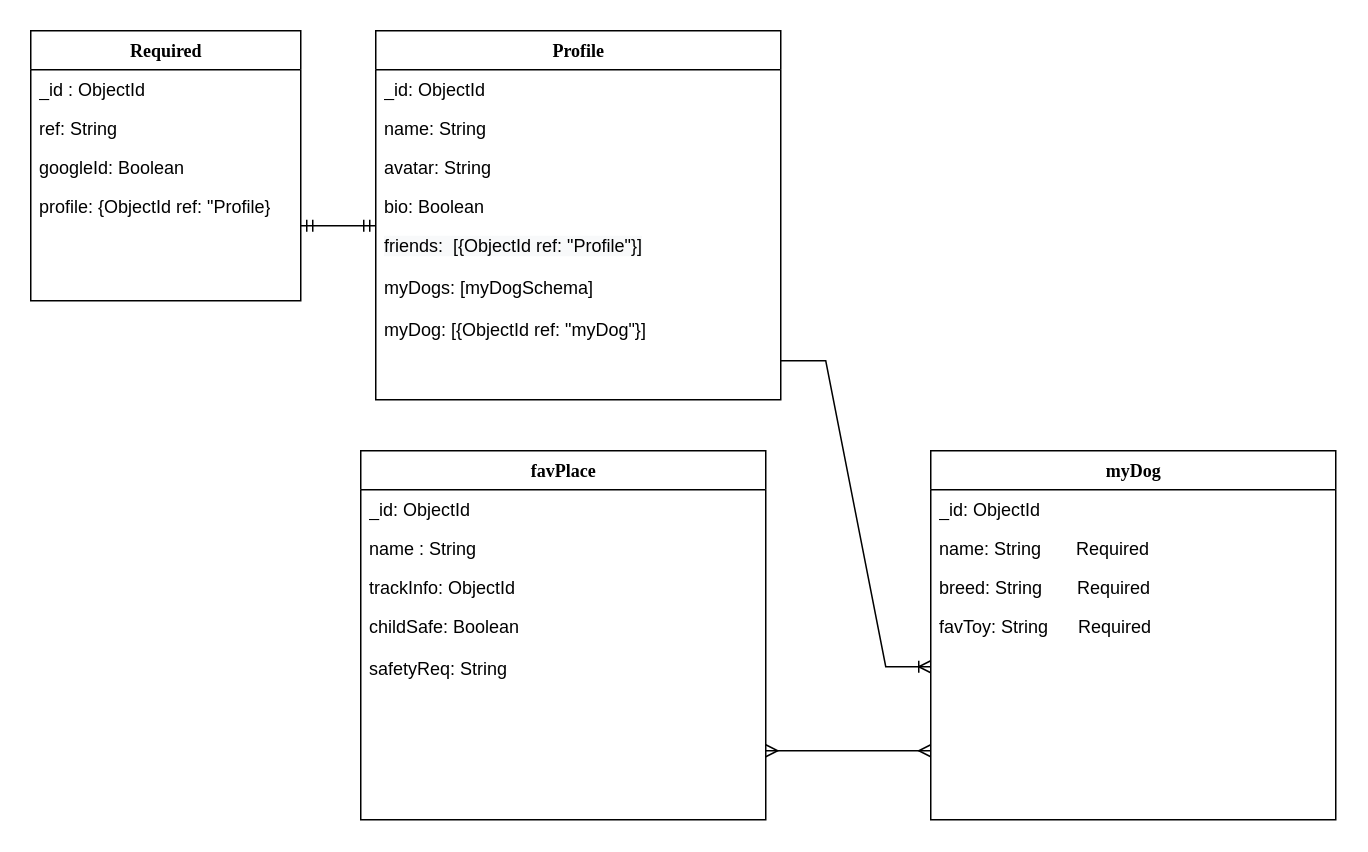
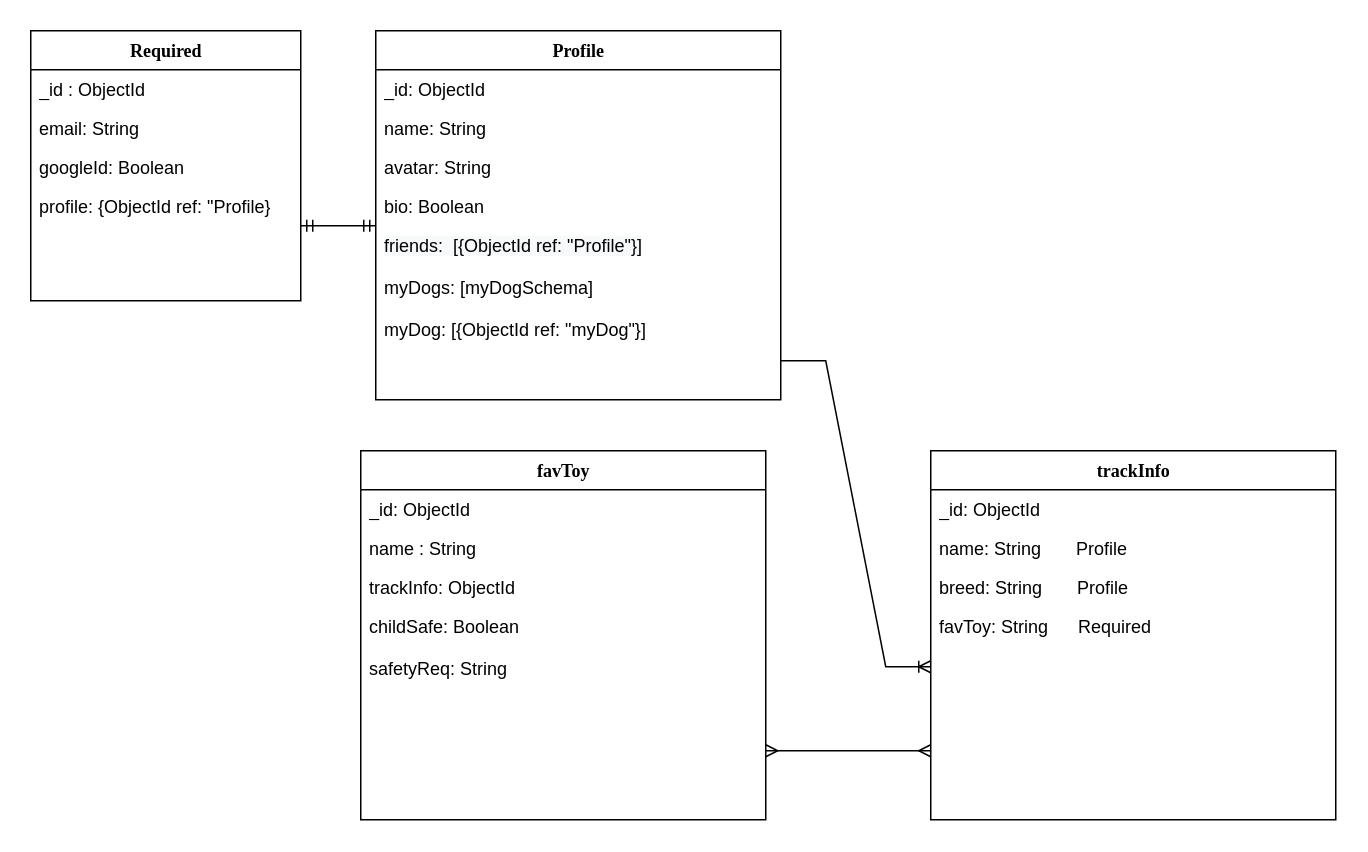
  <mxCell id="0" />
  <mxCell id="1" parent="0" />
  <mxCell id="2" value="Required" style="swimlane;html=1;fontStyle=1;align=center;verticalAlign=top;childLayout=stackLayout;horizontal=1;startSize=26;horizontalStack=0;resizeParent=1;resizeLast=0;collapsible=1;marginBottom=0;swimlaneFillColor=#ffffff;rounded=0;shadow=0;comic=0;labelBackgroundColor=none;strokeWidth=1;fillColor=none;fontFamily=Verdana;fontSize=12" parent="1" vertex="1"><mxGeometry x="20" y="20" width="180" height="180" as="geometry" /></mxCell>
  <mxCell id="3" value="_id : ObjectId" style="text;html=1;strokeColor=none;fillColor=none;align=left;verticalAlign=top;spacingLeft=4;spacingRight=4;whiteSpace=wrap;overflow=hidden;rotatable=0;points=[[0,0.5],[1,0.5]];portConstraint=eastwest;" parent="2" vertex="1"><mxGeometry y="26" width="180" height="26" as="geometry" /></mxCell>
- <mxCell id="4" value="ref: String" style="text;html=1;strokeColor=none;fillColor=none;align=left;verticalAlign=top;spacingLeft=4;spacingRight=4;whiteSpace=wrap;overflow=hidden;rotatable=0;points=[[0,0.5],[1,0.5]];portConstraint=eastwest;" parent="2" vertex="1"><mxGeometry y="52" width="180" height="26" as="geometry" /></mxCell>
+ <mxCell id="4" value="email: String" style="text;html=1;strokeColor=none;fillColor=none;align=left;verticalAlign=top;spacingLeft=4;spacingRight=4;whiteSpace=wrap;overflow=hidden;rotatable=0;points=[[0,0.5],[1,0.5]];portConstraint=eastwest;" parent="2" vertex="1"><mxGeometry y="52" width="180" height="26" as="geometry" /></mxCell>
  <mxCell id="5" value="googleId: Boolean" style="text;html=1;strokeColor=none;fillColor=none;align=left;verticalAlign=top;spacingLeft=4;spacingRight=4;whiteSpace=wrap;overflow=hidden;rotatable=0;points=[[0,0.5],[1,0.5]];portConstraint=eastwest;" parent="2" vertex="1"><mxGeometry y="78" width="180" height="26" as="geometry" /></mxCell>
  <mxCell id="6" value="profile: {ObjectId ref: &quot;Profile}" style="text;html=1;strokeColor=none;fillColor=none;align=left;verticalAlign=top;spacingLeft=4;spacingRight=4;whiteSpace=wrap;overflow=hidden;rotatable=0;points=[[0,0.5],[1,0.5]];portConstraint=eastwest;" parent="2" vertex="1"><mxGeometry y="104" width="180" height="26" as="geometry" /></mxCell>
  <mxCell id="7" value="Profile" style="swimlane;html=1;fontStyle=1;align=center;verticalAlign=top;childLayout=stackLayout;horizontal=1;startSize=26;horizontalStack=0;resizeParent=1;resizeLast=0;collapsible=1;marginBottom=0;swimlaneFillColor=#ffffff;rounded=0;shadow=0;comic=0;labelBackgroundColor=none;strokeWidth=1;fillColor=none;fontFamily=Verdana;fontSize=12" parent="1" vertex="1"><mxGeometry x="250" y="20" width="270" height="246" as="geometry" /></mxCell>
  <mxCell id="8" value="_id: ObjectId" style="text;html=1;strokeColor=none;fillColor=none;align=left;verticalAlign=top;spacingLeft=4;spacingRight=4;whiteSpace=wrap;overflow=hidden;rotatable=0;points=[[0,0.5],[1,0.5]];portConstraint=eastwest;" parent="7" vertex="1"><mxGeometry y="26" width="270" height="26" as="geometry" /></mxCell>
  <mxCell id="9" value="name: String" style="text;html=1;strokeColor=none;fillColor=none;align=left;verticalAlign=top;spacingLeft=4;spacingRight=4;whiteSpace=wrap;overflow=hidden;rotatable=0;points=[[0,0.5],[1,0.5]];portConstraint=eastwest;" parent="7" vertex="1"><mxGeometry y="52" width="270" height="26" as="geometry" /></mxCell>
  <mxCell id="10" value="avatar: String" style="text;html=1;strokeColor=none;fillColor=none;align=left;verticalAlign=top;spacingLeft=4;spacingRight=4;whiteSpace=wrap;overflow=hidden;rotatable=0;points=[[0,0.5],[1,0.5]];portConstraint=eastwest;" parent="7" vertex="1"><mxGeometry y="78" width="270" height="26" as="geometry" /></mxCell>
  <mxCell id="11" value="bio: Boolean" style="text;html=1;strokeColor=none;fillColor=none;align=left;verticalAlign=top;spacingLeft=4;spacingRight=4;whiteSpace=wrap;overflow=hidden;rotatable=0;points=[[0,0.5],[1,0.5]];portConstraint=eastwest;" parent="7" vertex="1"><mxGeometry y="104" width="270" height="26" as="geometry" /></mxCell>
  <mxCell id="12" value="" style="edgeStyle=entityRelationEdgeStyle;fontSize=12;html=1;endArrow=ERmandOne;startArrow=ERmandOne;rounded=0;entryX=0;entryY=0;entryDx=0;entryDy=0;entryPerimeter=0;" edge="1" parent="7" target="13"><mxGeometry width="100" height="100" relative="1" as="geometry"><mxPoint x="-50" y="130" as="sourcePoint" /><mxPoint x="80" y="129" as="targetPoint" /></mxGeometry></mxCell>
  <mxCell id="13" value="&lt;span style=&quot;color: rgb(0 , 0 , 0) ; font-family: &amp;#34;helvetica&amp;#34; ; font-size: 12px ; font-style: normal ; font-weight: 400 ; letter-spacing: normal ; text-align: left ; text-indent: 0px ; text-transform: none ; word-spacing: 0px ; background-color: rgb(248 , 249 , 250) ; display: inline ; float: none&quot;&gt;friends:&amp;nbsp; [{ObjectId ref: &quot;Profile&quot;}]&lt;/span&gt;&lt;br&gt;" style="text;html=1;strokeColor=none;fillColor=none;align=left;verticalAlign=top;spacingLeft=4;spacingRight=4;whiteSpace=wrap;overflow=hidden;rotatable=0;points=[[0,0.5],[1,0.5]];portConstraint=eastwest;" parent="7" vertex="1"><mxGeometry y="130" width="270" height="28" as="geometry" /></mxCell>
  <mxCell id="14" value="&lt;font face=&quot;helvetica&quot;&gt;myDogs: [myDogSchema]&lt;/font&gt;" style="text;html=1;strokeColor=none;fillColor=none;align=left;verticalAlign=top;spacingLeft=4;spacingRight=4;whiteSpace=wrap;overflow=hidden;rotatable=0;points=[[0,0.5],[1,0.5]];portConstraint=eastwest;" vertex="1" parent="7"><mxGeometry y="158" width="270" height="28" as="geometry" /></mxCell>
  <mxCell id="15" value="&lt;font face=&quot;helvetica&quot;&gt;myDog: [{ObjectId ref: &quot;myDog&quot;}]&lt;/font&gt;" style="text;html=1;strokeColor=none;fillColor=none;align=left;verticalAlign=top;spacingLeft=4;spacingRight=4;whiteSpace=wrap;overflow=hidden;rotatable=0;points=[[0,0.5],[1,0.5]];portConstraint=eastwest;" vertex="1" parent="7"><mxGeometry y="186" width="270" height="28" as="geometry" /></mxCell>
- <mxCell id="16" value="favPlace" style="swimlane;html=1;fontStyle=1;align=center;verticalAlign=top;childLayout=stackLayout;horizontal=1;startSize=26;horizontalStack=0;resizeParent=1;resizeLast=0;collapsible=1;marginBottom=0;swimlaneFillColor=#ffffff;rounded=0;shadow=0;comic=0;labelBackgroundColor=none;strokeWidth=1;fillColor=none;fontFamily=Verdana;fontSize=12" parent="1" vertex="1"><mxGeometry x="240" y="300" width="270" height="246" as="geometry" /></mxCell>
+ <mxCell id="16" value="favToy" style="swimlane;html=1;fontStyle=1;align=center;verticalAlign=top;childLayout=stackLayout;horizontal=1;startSize=26;horizontalStack=0;resizeParent=1;resizeLast=0;collapsible=1;marginBottom=0;swimlaneFillColor=#ffffff;rounded=0;shadow=0;comic=0;labelBackgroundColor=none;strokeWidth=1;fillColor=none;fontFamily=Verdana;fontSize=12" parent="1" vertex="1"><mxGeometry x="240" y="300" width="270" height="246" as="geometry" /></mxCell>
  <mxCell id="17" value="_id: ObjectId" style="text;html=1;strokeColor=none;fillColor=none;align=left;verticalAlign=top;spacingLeft=4;spacingRight=4;whiteSpace=wrap;overflow=hidden;rotatable=0;points=[[0,0.5],[1,0.5]];portConstraint=eastwest;" parent="16" vertex="1"><mxGeometry y="26" width="270" height="26" as="geometry" /></mxCell>
  <mxCell id="18" value="name : String" style="text;html=1;strokeColor=none;fillColor=none;align=left;verticalAlign=top;spacingLeft=4;spacingRight=4;whiteSpace=wrap;overflow=hidden;rotatable=0;points=[[0,0.5],[1,0.5]];portConstraint=eastwest;" parent="16" vertex="1"><mxGeometry y="52" width="270" height="26" as="geometry" /></mxCell>
  <mxCell id="19" value="trackInfo: ObjectId" style="text;html=1;strokeColor=none;fillColor=none;align=left;verticalAlign=top;spacingLeft=4;spacingRight=4;whiteSpace=wrap;overflow=hidden;rotatable=0;points=[[0,0.5],[1,0.5]];portConstraint=eastwest;" parent="16" vertex="1"><mxGeometry y="78" width="270" height="26" as="geometry" /></mxCell>
  <mxCell id="20" value="&lt;font face=&quot;helvetica&quot;&gt;childSafe: Boolean&lt;/font&gt;" style="text;html=1;strokeColor=none;fillColor=none;align=left;verticalAlign=top;spacingLeft=4;spacingRight=4;whiteSpace=wrap;overflow=hidden;rotatable=0;points=[[0,0.5],[1,0.5]];portConstraint=eastwest;" parent="16" vertex="1"><mxGeometry y="104" width="270" height="28" as="geometry" /></mxCell>
  <mxCell id="21" value="&lt;font face=&quot;helvetica&quot;&gt;safetyReq: String&lt;/font&gt;" style="text;html=1;strokeColor=none;fillColor=none;align=left;verticalAlign=top;spacingLeft=4;spacingRight=4;whiteSpace=wrap;overflow=hidden;rotatable=0;points=[[0,0.5],[1,0.5]];portConstraint=eastwest;" vertex="1" parent="16"><mxGeometry y="132" width="270" height="28" as="geometry" /></mxCell>
- <mxCell id="22" value="myDog" style="swimlane;html=1;fontStyle=1;align=center;verticalAlign=top;childLayout=stackLayout;horizontal=1;startSize=26;horizontalStack=0;resizeParent=1;resizeLast=0;collapsible=1;marginBottom=0;swimlaneFillColor=#ffffff;rounded=0;shadow=0;comic=0;labelBackgroundColor=none;strokeWidth=1;fillColor=none;fontFamily=Verdana;fontSize=12" vertex="1" parent="1"><mxGeometry x="620" y="300" width="270" height="246" as="geometry" /></mxCell>
+ <mxCell id="22" value="trackInfo" style="swimlane;html=1;fontStyle=1;align=center;verticalAlign=top;childLayout=stackLayout;horizontal=1;startSize=26;horizontalStack=0;resizeParent=1;resizeLast=0;collapsible=1;marginBottom=0;swimlaneFillColor=#ffffff;rounded=0;shadow=0;comic=0;labelBackgroundColor=none;strokeWidth=1;fillColor=none;fontFamily=Verdana;fontSize=12" vertex="1" parent="1"><mxGeometry x="620" y="300" width="270" height="246" as="geometry" /></mxCell>
  <mxCell id="23" value="_id: ObjectId" style="text;html=1;strokeColor=none;fillColor=none;align=left;verticalAlign=top;spacingLeft=4;spacingRight=4;whiteSpace=wrap;overflow=hidden;rotatable=0;points=[[0,0.5],[1,0.5]];portConstraint=eastwest;" vertex="1" parent="22"><mxGeometry y="26" width="270" height="26" as="geometry" /></mxCell>
- <mxCell id="24" value="name: String&amp;nbsp; &amp;nbsp; &amp;nbsp; &amp;nbsp;Required" style="text;html=1;strokeColor=none;fillColor=none;align=left;verticalAlign=top;spacingLeft=4;spacingRight=4;whiteSpace=wrap;overflow=hidden;rotatable=0;points=[[0,0.5],[1,0.5]];portConstraint=eastwest;" vertex="1" parent="22"><mxGeometry y="52" width="270" height="26" as="geometry" /></mxCell>
- <mxCell id="25" value="breed: String&amp;nbsp; &amp;nbsp; &amp;nbsp; &amp;nbsp;Required" style="text;html=1;strokeColor=none;fillColor=none;align=left;verticalAlign=top;spacingLeft=4;spacingRight=4;whiteSpace=wrap;overflow=hidden;rotatable=0;points=[[0,0.5],[1,0.5]];portConstraint=eastwest;" vertex="1" parent="22"><mxGeometry y="78" width="270" height="26" as="geometry" /></mxCell>
+ <mxCell id="24" value="name: String&amp;nbsp; &amp;nbsp; &amp;nbsp; &amp;nbsp;Profile" style="text;html=1;strokeColor=none;fillColor=none;align=left;verticalAlign=top;spacingLeft=4;spacingRight=4;whiteSpace=wrap;overflow=hidden;rotatable=0;points=[[0,0.5],[1,0.5]];portConstraint=eastwest;" vertex="1" parent="22"><mxGeometry y="52" width="270" height="26" as="geometry" /></mxCell>
+ <mxCell id="25" value="breed: String&amp;nbsp; &amp;nbsp; &amp;nbsp; &amp;nbsp;Profile" style="text;html=1;strokeColor=none;fillColor=none;align=left;verticalAlign=top;spacingLeft=4;spacingRight=4;whiteSpace=wrap;overflow=hidden;rotatable=0;points=[[0,0.5],[1,0.5]];portConstraint=eastwest;" vertex="1" parent="22"><mxGeometry y="78" width="270" height="26" as="geometry" /></mxCell>
  <mxCell id="26" value="favToy: String&amp;nbsp; &amp;nbsp; &amp;nbsp; Required" style="text;html=1;strokeColor=none;fillColor=none;align=left;verticalAlign=top;spacingLeft=4;spacingRight=4;whiteSpace=wrap;overflow=hidden;rotatable=0;points=[[0,0.5],[1,0.5]];portConstraint=eastwest;" vertex="1" parent="22"><mxGeometry y="104" width="270" height="26" as="geometry" /></mxCell>
  <mxCell id="27" value="" style="edgeStyle=entityRelationEdgeStyle;fontSize=12;html=1;endArrow=ERoneToMany;rounded=0;entryX=0;entryY=0.5;entryDx=0;entryDy=0;" edge="1" parent="1"><mxGeometry width="100" height="100" relative="1" as="geometry"><mxPoint x="520" y="240" as="sourcePoint" /><mxPoint x="620" y="444" as="targetPoint" /></mxGeometry></mxCell>
  <mxCell id="28" value="" style="edgeStyle=entityRelationEdgeStyle;fontSize=12;html=1;endArrow=ERmany;startArrow=ERmany;rounded=0;" edge="1" parent="1"><mxGeometry width="100" height="100" relative="1" as="geometry"><mxPoint x="510" y="500" as="sourcePoint" /><mxPoint x="620" y="500" as="targetPoint" /></mxGeometry></mxCell>
